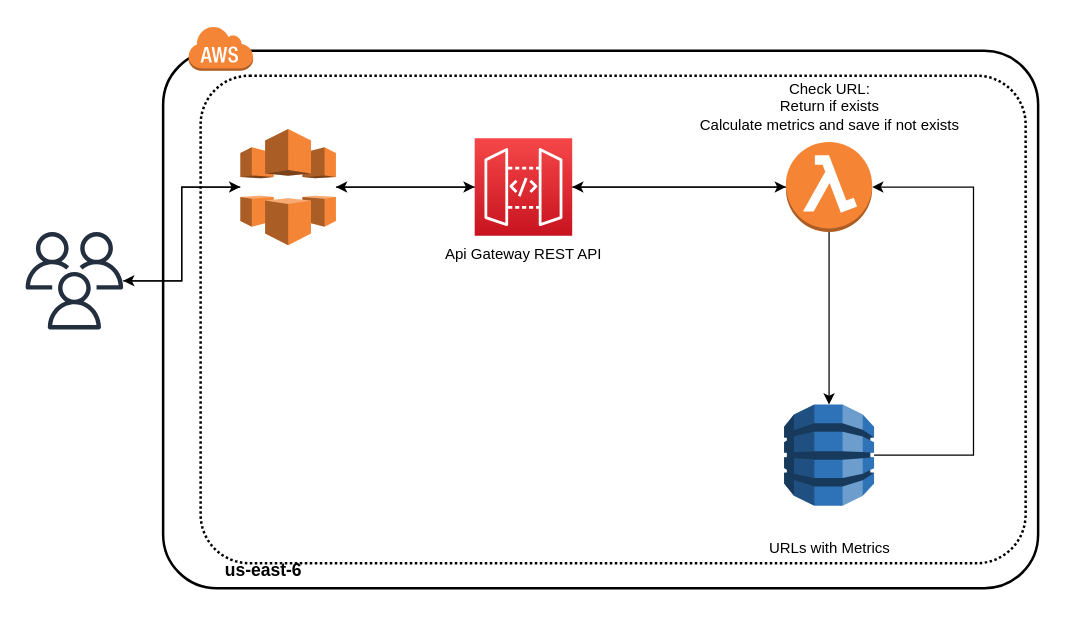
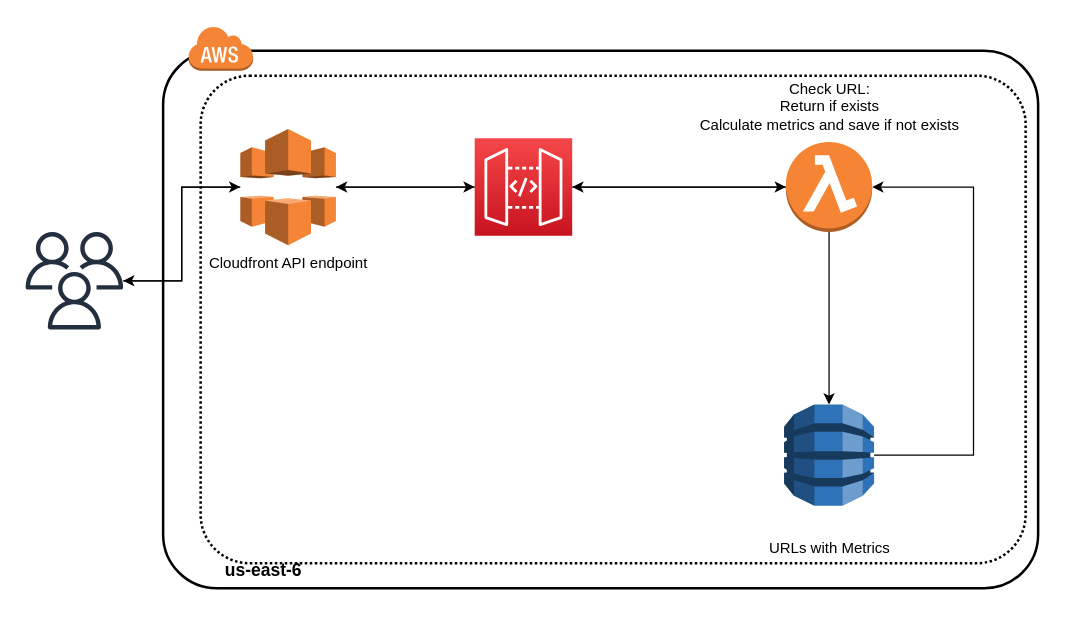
  <mxCell id="0" />
  <mxCell id="1" parent="0" />
  <mxCell id="2" value="" style="rounded=1;arcSize=10;dashed=1;fillColor=none;gradientColor=none;dashPattern=1 1;strokeWidth=2;" vertex="1" parent="1"><mxGeometry x="160" y="60" width="660" height="390" as="geometry" /></mxCell>
  <mxCell id="3" value="" style="rounded=1;arcSize=10;dashed=0;fillColor=none;gradientColor=none;strokeWidth=2;" vertex="1" parent="1"><mxGeometry x="130" y="40" width="700" height="430" as="geometry" /></mxCell>
  <mxCell id="4" style="edgeStyle=orthogonalEdgeStyle;rounded=0;orthogonalLoop=1;jettySize=auto;html=1;" edge="1" parent="1" source="13" target="7"><mxGeometry relative="1" as="geometry" /></mxCell>
  <mxCell id="5" style="edgeStyle=orthogonalEdgeStyle;rounded=0;orthogonalLoop=1;jettySize=auto;html=1;" edge="1" parent="1" source="7" target="9"><mxGeometry relative="1" as="geometry" /></mxCell>
  <mxCell id="6" style="edgeStyle=orthogonalEdgeStyle;rounded=0;orthogonalLoop=1;jettySize=auto;html=1;entryX=1;entryY=0.5;entryDx=0;entryDy=0;entryPerimeter=0;" edge="1" parent="1" source="7" target="13"><mxGeometry relative="1" as="geometry" /></mxCell>
  <mxCell id="7" value="" style="outlineConnect=0;dashed=0;verticalLabelPosition=bottom;verticalAlign=top;align=center;html=1;shape=mxgraph.aws3.lambda_function;fillColor=#F58534;gradientColor=none;" vertex="1" parent="1"><mxGeometry x="628.25" y="113" width="69" height="72" as="geometry" /></mxCell>
  <mxCell id="8" style="edgeStyle=orthogonalEdgeStyle;rounded=0;orthogonalLoop=1;jettySize=auto;html=1;entryX=1;entryY=0.5;entryDx=0;entryDy=0;entryPerimeter=0;" edge="1" parent="1" source="9" target="7"><mxGeometry relative="1" as="geometry"><Array as="points"><mxPoint x="778.25" y="364" /><mxPoint x="778.25" y="149" /></Array></mxGeometry></mxCell>
  <mxCell id="9" value="" style="outlineConnect=0;dashed=0;verticalLabelPosition=bottom;verticalAlign=top;align=center;html=1;shape=mxgraph.aws3.dynamo_db;fillColor=#2E73B8;gradientColor=none;" vertex="1" parent="1"><mxGeometry x="626.75" y="323" width="72" height="81" as="geometry" /></mxCell>
  <mxCell id="10" value="URLs with Metrics" style="text;html=1;align=center;verticalAlign=middle;resizable=0;points=[];autosize=1;" vertex="1" parent="1"><mxGeometry x="607.75" y="428" width="110" height="20" as="geometry" /></mxCell>
  <mxCell id="11" value="Check URL:&lt;br&gt;Return if exists&lt;br&gt;Calculate metrics and save if not exists" style="text;html=1;align=center;verticalAlign=middle;resizable=0;points=[];autosize=1;" vertex="1" parent="1"><mxGeometry x="552.75" y="60" width="220" height="50" as="geometry" /></mxCell>
  <mxCell id="12" value="" style="group" vertex="1" connectable="0" parent="1"><mxGeometry x="348.25" y="110" width="140" height="103" as="geometry" /></mxCell>
  <mxCell id="13" value="" style="points=[[0,0,0],[0.25,0,0],[0.5,0,0],[0.75,0,0],[1,0,0],[0,1,0],[0.25,1,0],[0.5,1,0],[0.75,1,0],[1,1,0],[0,0.25,0],[0,0.5,0],[0,0.75,0],[1,0.25,0],[1,0.5,0],[1,0.75,0]];outlineConnect=0;fontColor=#232F3E;gradientColor=#F54749;gradientDirection=north;fillColor=#C7131F;strokeColor=#ffffff;dashed=0;verticalLabelPosition=bottom;verticalAlign=top;align=center;html=1;fontSize=12;fontStyle=0;aspect=fixed;shape=mxgraph.aws4.resourceIcon;resIcon=mxgraph.aws4.api_gateway;" vertex="1" parent="12"><mxGeometry x="31" width="78" height="78" as="geometry" /></mxCell>
- <mxCell id="14" value="Api Gateway REST API&lt;br&gt;" style="text;html=1;align=center;verticalAlign=middle;resizable=0;points=[];autosize=1;" vertex="1" parent="12"><mxGeometry y="83" width="140" height="20" as="geometry" /></mxCell>
  <mxCell id="15" style="edgeStyle=orthogonalEdgeStyle;rounded=0;orthogonalLoop=1;jettySize=auto;html=1;entryX=0;entryY=0.5;entryDx=0;entryDy=0;entryPerimeter=0;" edge="1" parent="1" source="17" target="13"><mxGeometry relative="1" as="geometry" /></mxCell>
  <mxCell id="16" style="edgeStyle=orthogonalEdgeStyle;rounded=0;orthogonalLoop=1;jettySize=auto;html=1;" edge="1" parent="1" source="17" target="20"><mxGeometry relative="1" as="geometry" /></mxCell>
  <mxCell id="17" value="" style="outlineConnect=0;dashed=0;verticalLabelPosition=bottom;verticalAlign=top;align=center;html=1;shape=mxgraph.aws3.cloudfront;fillColor=#F58536;gradientColor=none;" vertex="1" parent="1"><mxGeometry x="191.75" y="102.5" width="76.5" height="93" as="geometry" /></mxCell>
+ <mxCell id="18" value="Cloudfront API endpoint" style="text;html=1;align=center;verticalAlign=middle;resizable=0;points=[];autosize=1;" vertex="1" parent="1"><mxGeometry x="160" y="200" width="140" height="20" as="geometry" /></mxCell>
  <mxCell id="19" style="edgeStyle=orthogonalEdgeStyle;rounded=0;orthogonalLoop=1;jettySize=auto;html=1;" edge="1" parent="1" source="20" target="17"><mxGeometry relative="1" as="geometry" /></mxCell>
  <mxCell id="20" value="" style="outlineConnect=0;fontColor=#232F3E;gradientColor=none;fillColor=#232F3E;strokeColor=none;dashed=0;verticalLabelPosition=bottom;verticalAlign=top;align=center;html=1;fontSize=12;fontStyle=0;aspect=fixed;pointerEvents=1;shape=mxgraph.aws4.users;" vertex="1" parent="1"><mxGeometry x="20" y="185" width="78" height="78" as="geometry" /></mxCell>
  <mxCell id="21" value="" style="dashed=0;html=1;shape=mxgraph.aws3.cloud;fillColor=#F58536;gradientColor=none;dashed=0;" vertex="1" parent="1"><mxGeometry x="150" y="20" width="52" height="36" as="geometry" /></mxCell>
  <mxCell id="22" value="&lt;font style=&quot;font-size: 14px&quot;&gt;us-east-6&lt;/font&gt;" style="text;strokeColor=none;fillColor=none;html=1;fontSize=24;fontStyle=1;verticalAlign=middle;align=center;" vertex="1" parent="1"><mxGeometry x="160" y="433" width="100" height="40" as="geometry" /></mxCell>
  <mxCell id="23" style="edgeStyle=orthogonalEdgeStyle;rounded=0;orthogonalLoop=1;jettySize=auto;html=1;" edge="1" parent="1" source="13" target="17"><mxGeometry relative="1" as="geometry" /></mxCell>
